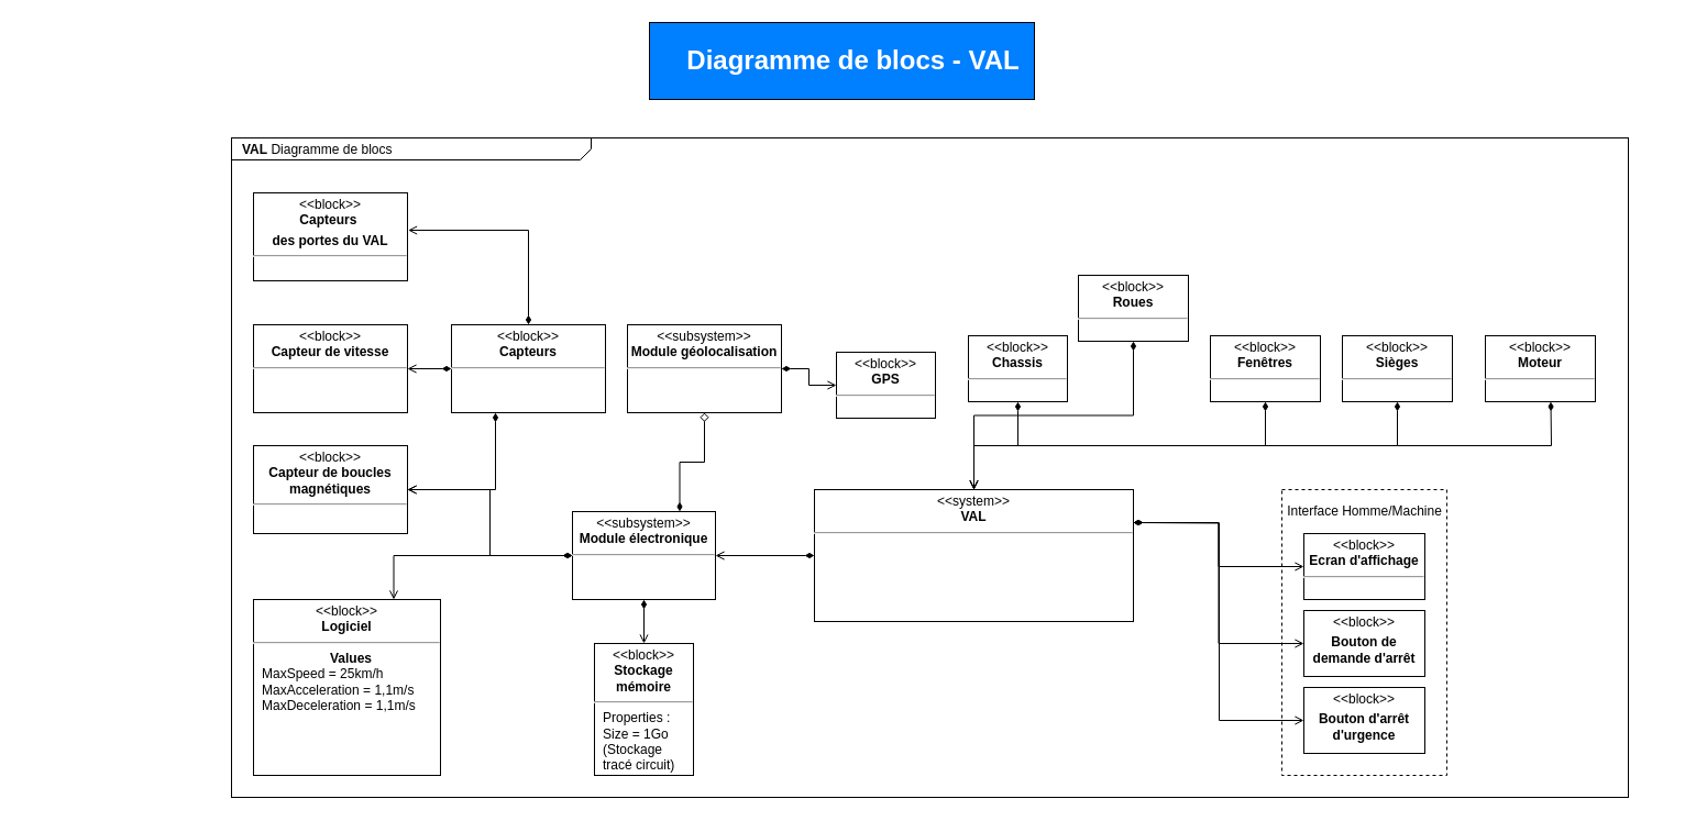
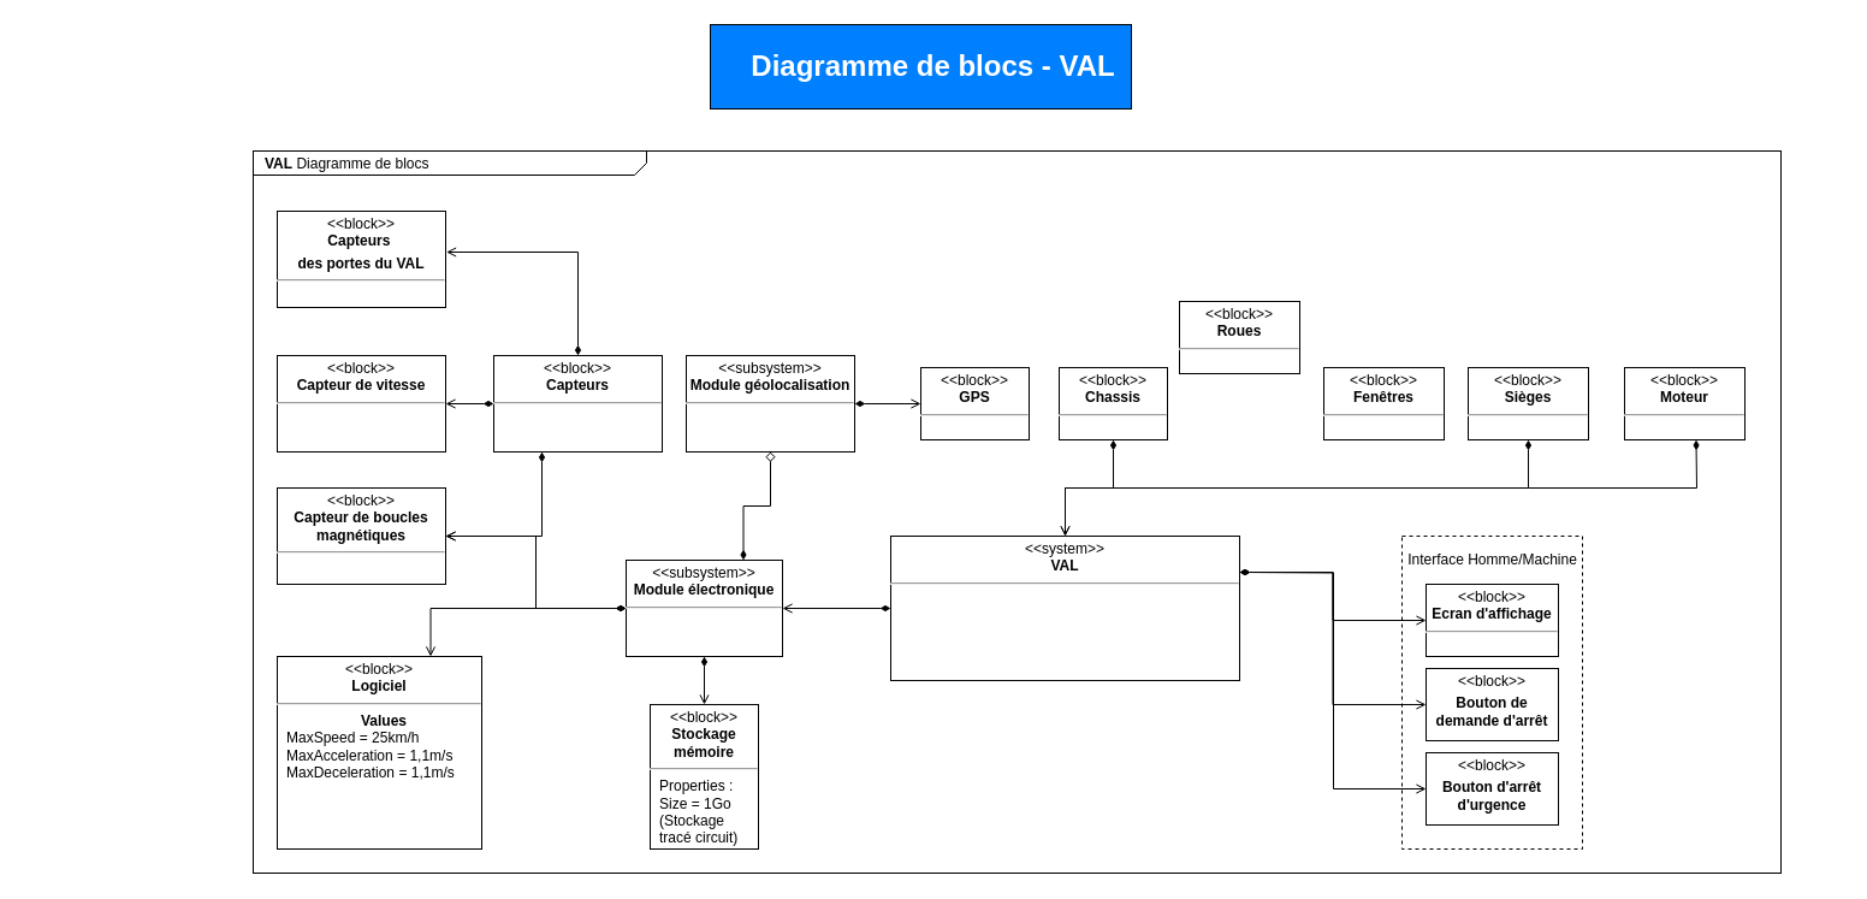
  <mxCell id="0" style=";html=1;" />
  <mxCell id="1" style=";html=1;" parent="0" />
  <mxCell id="2" value="&lt;p style=&quot;margin: 0px ; margin-top: 4px ; margin-left: 10px ; text-align: left&quot;&gt;&lt;b&gt;VAL&lt;/b&gt;&amp;nbsp;Diagramme de blocs&lt;/p&gt;" style="html=1;strokeWidth=1;shape=mxgraph.sysml.package;html=1;overflow=fill;whiteSpace=wrap;fillColor=none;gradientColor=none;fontSize=12;align=center;labelX=327.64;" parent="1" vertex="1"><mxGeometry x="210" y="125" width="1270" height="600" as="geometry" /></mxCell>
  <mxCell id="3" value="" style="rounded=0;whiteSpace=wrap;html=1;fillColor=#007FFF;" vertex="1" parent="1"><mxGeometry x="590" y="20" width="350" height="70" as="geometry" /></mxCell>
  <mxCell id="4" value="" style="rounded=0;whiteSpace=wrap;html=1;fillColor=none;dashed=1;" parent="1" vertex="1"><mxGeometry x="1165" y="445" width="150" height="260" as="geometry" /></mxCell>
  <mxCell id="5" value="&lt;p style=&quot;margin: 0px ; margin-top: 4px ; text-align: center&quot;&gt;&amp;lt;&amp;lt;system&amp;gt;&amp;gt;&lt;br&gt;&lt;b&gt;VAL&lt;/b&gt;&lt;/p&gt;&lt;hr&gt;&lt;p style=&quot;margin: 0px ; margin-left: 8px ; text-align: left&quot;&gt;&lt;br&gt;&lt;/p&gt;" style="shape=rect;html=1;overflow=fill;whiteSpace=wrap;" parent="1" vertex="1"><mxGeometry x="740" y="445" width="290" height="120" as="geometry" /></mxCell>
  <mxCell id="6" value="&lt;font color=&quot;#ffffff&quot;&gt;Diagramme de blocs - VAL&lt;/font&gt;" style="text;strokeColor=none;fillColor=none;html=1;fontSize=24;fontStyle=1;verticalAlign=middle;align=center;" parent="1" vertex="1"><mxGeometry x="20" y="35" width="1510" height="40" as="geometry" /></mxCell>
  <mxCell id="7" style="edgeStyle=orthogonalEdgeStyle;rounded=0;orthogonalLoop=1;jettySize=auto;html=1;entryX=0.5;entryY=0;entryDx=0;entryDy=0;startArrow=diamondThin;startFill=1;endArrow=open;endFill=0;" parent="1" source="8" target="5" edge="1"><mxGeometry relative="1" as="geometry" /></mxCell>
  <mxCell id="8" value="&lt;p style=&quot;margin: 0px ; margin-top: 4px ; text-align: center&quot;&gt;&amp;lt;&amp;lt;block&amp;gt;&amp;gt;&lt;br&gt;&lt;b&gt;Chassis&lt;/b&gt;&lt;/p&gt;&lt;hr&gt;&lt;p style=&quot;margin: 0px ; margin-left: 8px ; text-align: left&quot;&gt;&lt;br&gt;&lt;/p&gt;" style="shape=rect;html=1;overflow=fill;whiteSpace=wrap;" parent="1" vertex="1"><mxGeometry x="880" y="305" width="90" height="60" as="geometry" /></mxCell>
- <mxCell id="9" style="edgeStyle=orthogonalEdgeStyle;rounded=0;orthogonalLoop=1;jettySize=auto;html=1;entryX=0.5;entryY=0;entryDx=0;entryDy=0;startArrow=diamondThin;startFill=1;endArrow=open;endFill=0;" parent="1" source="10" target="5" edge="1"><mxGeometry relative="1" as="geometry" /></mxCell>
  <mxCell id="10" value="&lt;p style=&quot;margin: 0px ; margin-top: 4px ; text-align: center&quot;&gt;&amp;lt;&amp;lt;block&amp;gt;&amp;gt;&lt;br&gt;&lt;b&gt;Roues&lt;/b&gt;&lt;/p&gt;&lt;hr&gt;&lt;p style=&quot;margin: 0px ; margin-left: 8px ; text-align: left&quot;&gt;&lt;br&gt;&lt;/p&gt;" style="shape=rect;html=1;overflow=fill;whiteSpace=wrap;" parent="1" vertex="1"><mxGeometry x="980" y="250" width="100" height="60" as="geometry" /></mxCell>
- <mxCell id="11" style="edgeStyle=orthogonalEdgeStyle;rounded=0;orthogonalLoop=1;jettySize=auto;html=1;entryX=0.5;entryY=0;entryDx=0;entryDy=0;startArrow=diamondThin;startFill=1;endArrow=open;endFill=0;" parent="1" source="12" target="5" edge="1"><mxGeometry relative="1" as="geometry"><Array as="points"><mxPoint x="1150" y="405" /><mxPoint x="885" y="405" /></Array></mxGeometry></mxCell>
  <mxCell id="12" value="&lt;p style=&quot;margin: 0px ; margin-top: 4px ; text-align: center&quot;&gt;&amp;lt;&amp;lt;block&amp;gt;&amp;gt;&lt;br&gt;&lt;b&gt;Fenêtres&lt;/b&gt;&lt;/p&gt;&lt;hr&gt;&lt;p style=&quot;margin: 0px ; margin-left: 8px ; text-align: left&quot;&gt;&lt;br&gt;&lt;/p&gt;" style="shape=rect;html=1;overflow=fill;whiteSpace=wrap;" parent="1" vertex="1"><mxGeometry x="1100" y="305" width="100" height="60" as="geometry" /></mxCell>
  <mxCell id="13" style="edgeStyle=orthogonalEdgeStyle;rounded=0;orthogonalLoop=1;jettySize=auto;html=1;entryX=0.5;entryY=0;entryDx=0;entryDy=0;startArrow=diamondThin;startFill=1;endArrow=open;endFill=0;" parent="1" source="14" target="5" edge="1"><mxGeometry relative="1" as="geometry"><Array as="points"><mxPoint x="1270" y="405" /><mxPoint x="885" y="405" /></Array></mxGeometry></mxCell>
  <mxCell id="14" value="&lt;p style=&quot;margin: 0px ; margin-top: 4px ; text-align: center&quot;&gt;&amp;lt;&amp;lt;block&amp;gt;&amp;gt;&lt;br&gt;&lt;b&gt;Sièges&lt;/b&gt;&lt;/p&gt;&lt;hr&gt;&lt;p style=&quot;margin: 0px ; margin-left: 8px ; text-align: left&quot;&gt;&lt;br&gt;&lt;/p&gt;" style="shape=rect;html=1;overflow=fill;whiteSpace=wrap;" parent="1" vertex="1"><mxGeometry x="1220" y="305" width="100" height="60" as="geometry" /></mxCell>
  <mxCell id="15" value="&lt;p style=&quot;margin: 0px ; margin-top: 4px ; text-align: center&quot;&gt;&amp;lt;&amp;lt;block&amp;gt;&amp;gt;&lt;br&gt;&lt;b&gt;Ecran d'affichage&lt;/b&gt;&lt;/p&gt;&lt;hr&gt;&lt;p style=&quot;margin: 0px ; margin-left: 8px ; text-align: left&quot;&gt;&lt;br&gt;&lt;/p&gt;" style="shape=rect;html=1;overflow=fill;whiteSpace=wrap;" parent="1" vertex="1"><mxGeometry x="1185" y="485" width="110" height="60" as="geometry" /></mxCell>
  <mxCell id="16" value="&lt;p style=&quot;margin: 0px ; margin-top: 4px ; text-align: center&quot;&gt;&amp;lt;&amp;lt;block&amp;gt;&amp;gt;&lt;/p&gt;&lt;p style=&quot;margin: 0px ; margin-top: 4px ; text-align: center&quot;&gt;&lt;b&gt;Bouton de demande d'arrêt&lt;/b&gt;&lt;br&gt;&lt;/p&gt;&lt;p style=&quot;margin: 0px ; margin-left: 8px ; text-align: left&quot;&gt;&lt;br&gt;&lt;/p&gt;" style="shape=rect;html=1;overflow=fill;whiteSpace=wrap;" parent="1" vertex="1"><mxGeometry x="1185" y="555" width="110" height="60" as="geometry" /></mxCell>
  <mxCell id="17" style="edgeStyle=orthogonalEdgeStyle;rounded=0;orthogonalLoop=1;jettySize=auto;html=1;startArrow=diamondThin;startFill=1;endArrow=open;endFill=0;exitX=1;exitY=0.25;exitDx=0;exitDy=0;entryX=0;entryY=0.5;entryDx=0;entryDy=0;" parent="1" source="5" target="15" edge="1"><mxGeometry relative="1" as="geometry"><mxPoint x="925" y="375" as="sourcePoint" /><mxPoint x="1090" y="445" as="targetPoint" /></mxGeometry></mxCell>
  <mxCell id="18" style="edgeStyle=orthogonalEdgeStyle;rounded=0;orthogonalLoop=1;jettySize=auto;html=1;startArrow=diamondThin;startFill=1;endArrow=open;endFill=0;exitX=1;exitY=0.25;exitDx=0;exitDy=0;entryX=0;entryY=0.5;entryDx=0;entryDy=0;" parent="1" source="5" target="16" edge="1"><mxGeometry relative="1" as="geometry"><mxPoint x="1040" y="485" as="sourcePoint" /><mxPoint x="1130" y="485" as="targetPoint" /></mxGeometry></mxCell>
  <mxCell id="19" value="Interface Homme/Machine" style="text;html=1;align=center;verticalAlign=middle;resizable=0;points=[];autosize=1;" parent="1" vertex="1"><mxGeometry x="1160" y="455" width="160" height="20" as="geometry" /></mxCell>
  <mxCell id="20" style="edgeStyle=orthogonalEdgeStyle;rounded=0;orthogonalLoop=1;jettySize=auto;html=1;entryX=0.5;entryY=0;entryDx=0;entryDy=0;startArrow=diamondThin;startFill=1;endArrow=open;endFill=0;" parent="1" source="23" target="36" edge="1"><mxGeometry relative="1" as="geometry" /></mxCell>
  <mxCell id="21" style="edgeStyle=orthogonalEdgeStyle;rounded=0;orthogonalLoop=1;jettySize=auto;html=1;startArrow=diamondThin;startFill=1;endArrow=open;endFill=0;" parent="1" source="23" target="37" edge="1"><mxGeometry relative="1" as="geometry" /></mxCell>
  <mxCell id="22" style="edgeStyle=orthogonalEdgeStyle;rounded=0;orthogonalLoop=1;jettySize=auto;html=1;entryX=0.75;entryY=0;entryDx=0;entryDy=0;startArrow=diamondThin;startFill=1;endArrow=open;endFill=0;" parent="1" source="23" target="27" edge="1"><mxGeometry relative="1" as="geometry" /></mxCell>
  <mxCell id="23" value="&lt;p style=&quot;margin: 0px ; margin-top: 4px ; text-align: center&quot;&gt;&amp;lt;&amp;lt;subsystem&amp;gt;&amp;gt;&lt;br&gt;&lt;b&gt;Module électronique&lt;/b&gt;&lt;/p&gt;&lt;hr&gt;&lt;p style=&quot;margin: 0px ; margin-left: 8px ; text-align: left&quot;&gt;&lt;br&gt;&lt;/p&gt;" style="shape=rect;html=1;overflow=fill;whiteSpace=wrap;" parent="1" vertex="1"><mxGeometry x="520" y="465" width="130" height="80" as="geometry" /></mxCell>
  <mxCell id="24" style="edgeStyle=orthogonalEdgeStyle;rounded=0;orthogonalLoop=1;jettySize=auto;html=1;startArrow=open;startFill=0;endArrow=diamondThin;endFill=1;entryX=0;entryY=0.5;entryDx=0;entryDy=0;" parent="1" source="23" target="5" edge="1"><mxGeometry relative="1" as="geometry"><mxPoint x="610" y="585" as="sourcePoint" /><mxPoint x="700" y="585" as="targetPoint" /></mxGeometry></mxCell>
  <mxCell id="25" value="&lt;p style=&quot;margin: 0px ; margin-top: 4px ; text-align: center&quot;&gt;&amp;lt;&amp;lt;subsystem&amp;gt;&amp;gt;&lt;br&gt;&lt;b&gt;Module géolocalisation&lt;/b&gt;&lt;/p&gt;&lt;hr&gt;&lt;p style=&quot;margin: 0px ; margin-left: 8px ; text-align: left&quot;&gt;&lt;br&gt;&lt;/p&gt;" style="shape=rect;html=1;overflow=fill;whiteSpace=wrap;" parent="1" vertex="1"><mxGeometry x="570" y="295" width="140" height="80" as="geometry" /></mxCell>
  <mxCell id="26" style="edgeStyle=orthogonalEdgeStyle;rounded=0;orthogonalLoop=1;jettySize=auto;html=1;startArrow=diamondThin;startFill=1;endArrow=diamond;endFill=0;entryX=0.5;entryY=1;entryDx=0;entryDy=0;exitX=0.75;exitY=0;exitDx=0;exitDy=0;" parent="1" source="23" target="25" edge="1"><mxGeometry relative="1" as="geometry"><mxPoint x="660" y="515" as="sourcePoint" /><mxPoint x="750" y="515" as="targetPoint" /></mxGeometry></mxCell>
  <mxCell id="27" value="&lt;p style=&quot;margin: 0px ; margin-top: 4px ; text-align: center&quot;&gt;&amp;lt;&amp;lt;block&amp;gt;&amp;gt;&lt;br&gt;&lt;b&gt;Logiciel&lt;/b&gt;&lt;/p&gt;&lt;hr&gt;&lt;p style=&quot;margin: 0px 0px 0px 8px&quot;&gt;&lt;b&gt;Values&lt;/b&gt;&lt;/p&gt;&lt;p style=&quot;text-align: left ; margin: 0px 0px 0px 8px&quot;&gt;&lt;span&gt;MaxSpeed = 25km/h&lt;/span&gt;&lt;/p&gt;&lt;p style=&quot;margin: 0px 0px 0px 8px ; text-align: left&quot;&gt;MaxAcceleration = 1,1m/s&lt;/p&gt;&lt;p style=&quot;margin: 0px 0px 0px 8px ; text-align: left&quot;&gt;MaxDeceleration = 1,1m/s&lt;br&gt;&lt;/p&gt;" style="shape=rect;html=1;overflow=fill;whiteSpace=wrap;" parent="1" vertex="1"><mxGeometry x="230" y="545" width="170" height="160" as="geometry" /></mxCell>
  <mxCell id="28" value="&lt;p style=&quot;margin: 0px ; margin-top: 4px ; text-align: center&quot;&gt;&amp;lt;&amp;lt;block&amp;gt;&amp;gt;&lt;/p&gt;&lt;p style=&quot;margin: 0px ; margin-top: 4px ; text-align: center&quot;&gt;&lt;b&gt;Bouton d'arrêt d'urgence&lt;/b&gt;&lt;/p&gt;" style="shape=rect;html=1;overflow=fill;whiteSpace=wrap;" parent="1" vertex="1"><mxGeometry x="1185" y="625" width="110" height="60" as="geometry" /></mxCell>
  <mxCell id="29" style="edgeStyle=orthogonalEdgeStyle;rounded=0;orthogonalLoop=1;jettySize=auto;html=1;startArrow=diamondThin;startFill=1;endArrow=open;endFill=0;entryX=0;entryY=0.5;entryDx=0;entryDy=0;" parent="1" target="28" edge="1"><mxGeometry relative="1" as="geometry"><mxPoint x="1030" y="475" as="sourcePoint" /><mxPoint x="1080" y="705" as="targetPoint" /></mxGeometry></mxCell>
  <mxCell id="30" style="edgeStyle=orthogonalEdgeStyle;rounded=0;orthogonalLoop=1;jettySize=auto;html=1;entryX=1;entryY=0.5;entryDx=0;entryDy=0;startArrow=diamondThin;startFill=1;endArrow=open;endFill=0;" parent="1" source="32" target="33" edge="1"><mxGeometry relative="1" as="geometry" /></mxCell>
  <mxCell id="31" style="edgeStyle=orthogonalEdgeStyle;rounded=0;orthogonalLoop=1;jettySize=auto;html=1;entryX=1;entryY=0.5;entryDx=0;entryDy=0;startArrow=diamondThin;startFill=1;endArrow=open;endFill=0;" parent="1" source="32" target="37" edge="1"><mxGeometry relative="1" as="geometry"><Array as="points"><mxPoint x="450" y="445" /></Array></mxGeometry></mxCell>
  <mxCell id="32" value="&lt;p style=&quot;margin: 0px ; margin-top: 4px ; text-align: center&quot;&gt;&amp;lt;&amp;lt;block&amp;gt;&amp;gt;&lt;br&gt;&lt;b&gt;Capteurs&lt;/b&gt;&lt;/p&gt;&lt;hr&gt;&lt;p style=&quot;margin: 0px ; margin-left: 8px ; text-align: left&quot;&gt;&lt;br&gt;&lt;/p&gt;" style="shape=rect;html=1;overflow=fill;whiteSpace=wrap;" parent="1" vertex="1"><mxGeometry x="410" y="295" width="140" height="80" as="geometry" /></mxCell>
  <mxCell id="33" value="&lt;p style=&quot;margin: 0px ; margin-top: 4px ; text-align: center&quot;&gt;&amp;lt;&amp;lt;block&amp;gt;&amp;gt;&lt;br&gt;&lt;b&gt;Capteur de vitesse&lt;/b&gt;&lt;/p&gt;&lt;hr&gt;&lt;p style=&quot;margin: 0px ; margin-left: 8px ; text-align: left&quot;&gt;&lt;br&gt;&lt;/p&gt;" style="shape=rect;html=1;overflow=fill;whiteSpace=wrap;" parent="1" vertex="1"><mxGeometry x="230" y="295" width="140" height="80" as="geometry" /></mxCell>
- <mxCell id="34" value="&lt;p style=&quot;margin: 0px ; margin-top: 4px ; text-align: center&quot;&gt;&amp;lt;&amp;lt;block&amp;gt;&amp;gt;&lt;br&gt;&lt;b&gt;GPS&lt;/b&gt;&lt;/p&gt;&lt;hr&gt;&lt;p style=&quot;margin: 0px ; margin-left: 8px ; text-align: left&quot;&gt;&lt;br&gt;&lt;/p&gt;" style="shape=rect;html=1;overflow=fill;whiteSpace=wrap;" parent="1" vertex="1"><mxGeometry x="760" y="320" width="90" height="60" as="geometry" /></mxCell>
+ <mxCell id="34" value="&lt;p style=&quot;margin: 0px ; margin-top: 4px ; text-align: center&quot;&gt;&amp;lt;&amp;lt;block&amp;gt;&amp;gt;&lt;br&gt;&lt;b&gt;GPS&lt;/b&gt;&lt;/p&gt;&lt;hr&gt;&lt;p style=&quot;margin: 0px ; margin-left: 8px ; text-align: left&quot;&gt;&lt;br&gt;&lt;/p&gt;" style="shape=rect;html=1;overflow=fill;whiteSpace=wrap;" parent="1" vertex="1"><mxGeometry x="765" y="305" width="90" height="60" as="geometry" /></mxCell>
  <mxCell id="35" style="edgeStyle=orthogonalEdgeStyle;rounded=0;orthogonalLoop=1;jettySize=auto;html=1;startArrow=diamondThin;startFill=1;endArrow=open;endFill=0;entryX=0;entryY=0.5;entryDx=0;entryDy=0;exitX=1;exitY=0.5;exitDx=0;exitDy=0;" parent="1" source="25" target="34" edge="1"><mxGeometry relative="1" as="geometry"><mxPoint x="715" y="505" as="sourcePoint" /><mxPoint x="805" y="505" as="targetPoint" /></mxGeometry></mxCell>
  <mxCell id="36" value="&lt;p style=&quot;margin: 0px ; margin-top: 4px ; text-align: center&quot;&gt;&amp;lt;&amp;lt;block&amp;gt;&amp;gt;&lt;br&gt;&lt;b&gt;Stockage mémoire&lt;/b&gt;&lt;/p&gt;&lt;hr&gt;&lt;p style=&quot;margin: 0px ; margin-left: 8px ; text-align: left&quot;&gt;Properties :&amp;nbsp;&lt;br&gt;Size = 1Go&lt;/p&gt;&lt;p style=&quot;margin: 0px ; margin-left: 8px ; text-align: left&quot;&gt;(Stockage tracé circuit)&lt;/p&gt;" style="shape=rect;html=1;overflow=fill;whiteSpace=wrap;" parent="1" vertex="1"><mxGeometry x="540" y="585" width="90" height="120" as="geometry" /></mxCell>
  <mxCell id="37" value="&lt;p style=&quot;margin: 0px ; margin-top: 4px ; text-align: center&quot;&gt;&amp;lt;&amp;lt;block&amp;gt;&amp;gt;&lt;br&gt;&lt;b&gt;Capteur de boucles magnétiques&lt;/b&gt;&lt;/p&gt;&lt;hr&gt;&lt;p style=&quot;margin: 0px ; margin-left: 8px ; text-align: left&quot;&gt;&lt;br&gt;&lt;/p&gt;" style="shape=rect;html=1;overflow=fill;whiteSpace=wrap;" parent="1" vertex="1"><mxGeometry x="230" y="405" width="140" height="80" as="geometry" /></mxCell>
  <mxCell id="38" value="&lt;p style=&quot;margin: 0px ; margin-top: 4px ; text-align: center&quot;&gt;&amp;lt;&amp;lt;block&amp;gt;&amp;gt;&lt;br&gt;&lt;b&gt;Capteurs&amp;nbsp;&lt;/b&gt;&lt;/p&gt;&lt;p style=&quot;margin: 0px ; margin-top: 4px ; text-align: center&quot;&gt;&lt;b&gt;des portes du VAL&lt;/b&gt;&lt;/p&gt;&lt;hr&gt;&lt;p style=&quot;margin: 0px ; margin-left: 8px ; text-align: left&quot;&gt;&lt;br&gt;&lt;/p&gt;" style="shape=rect;html=1;overflow=fill;whiteSpace=wrap;" vertex="1" parent="1"><mxGeometry x="230" y="175" width="140" height="80" as="geometry" /></mxCell>
  <mxCell id="39" style="edgeStyle=orthogonalEdgeStyle;rounded=0;orthogonalLoop=1;jettySize=auto;html=1;entryX=1.004;entryY=0.425;entryDx=0;entryDy=0;startArrow=diamondThin;startFill=1;endArrow=open;endFill=0;entryPerimeter=0;exitX=0.5;exitY=0;exitDx=0;exitDy=0;" edge="1" parent="1" source="32" target="38"><mxGeometry relative="1" as="geometry"><mxPoint x="480" y="285" as="sourcePoint" /><mxPoint x="380" y="345" as="targetPoint" /><Array as="points"><mxPoint x="480" y="209" /></Array></mxGeometry></mxCell>
  <mxCell id="40" value="&lt;p style=&quot;margin: 0px ; margin-top: 4px ; text-align: center&quot;&gt;&amp;lt;&amp;lt;block&amp;gt;&amp;gt;&lt;br&gt;&lt;b&gt;Moteur&lt;/b&gt;&lt;/p&gt;&lt;hr&gt;&lt;p style=&quot;margin: 0px ; margin-left: 8px ; text-align: left&quot;&gt;&lt;br&gt;&lt;/p&gt;" style="shape=rect;html=1;overflow=fill;whiteSpace=wrap;" vertex="1" parent="1"><mxGeometry x="1350" y="305" width="100" height="60" as="geometry" /></mxCell>
  <mxCell id="41" value="" style="endArrow=diamondThin;html=1;endFill=1;" edge="1" parent="1"><mxGeometry width="50" height="50" relative="1" as="geometry"><mxPoint x="1410" y="405" as="sourcePoint" /><mxPoint x="1409.5" y="365" as="targetPoint" /></mxGeometry></mxCell>
  <mxCell id="42" value="" style="endArrow=none;html=1;" edge="1" parent="1"><mxGeometry width="50" height="50" relative="1" as="geometry"><mxPoint x="1270" y="405" as="sourcePoint" /><mxPoint x="1410" y="405" as="targetPoint" /></mxGeometry></mxCell>
